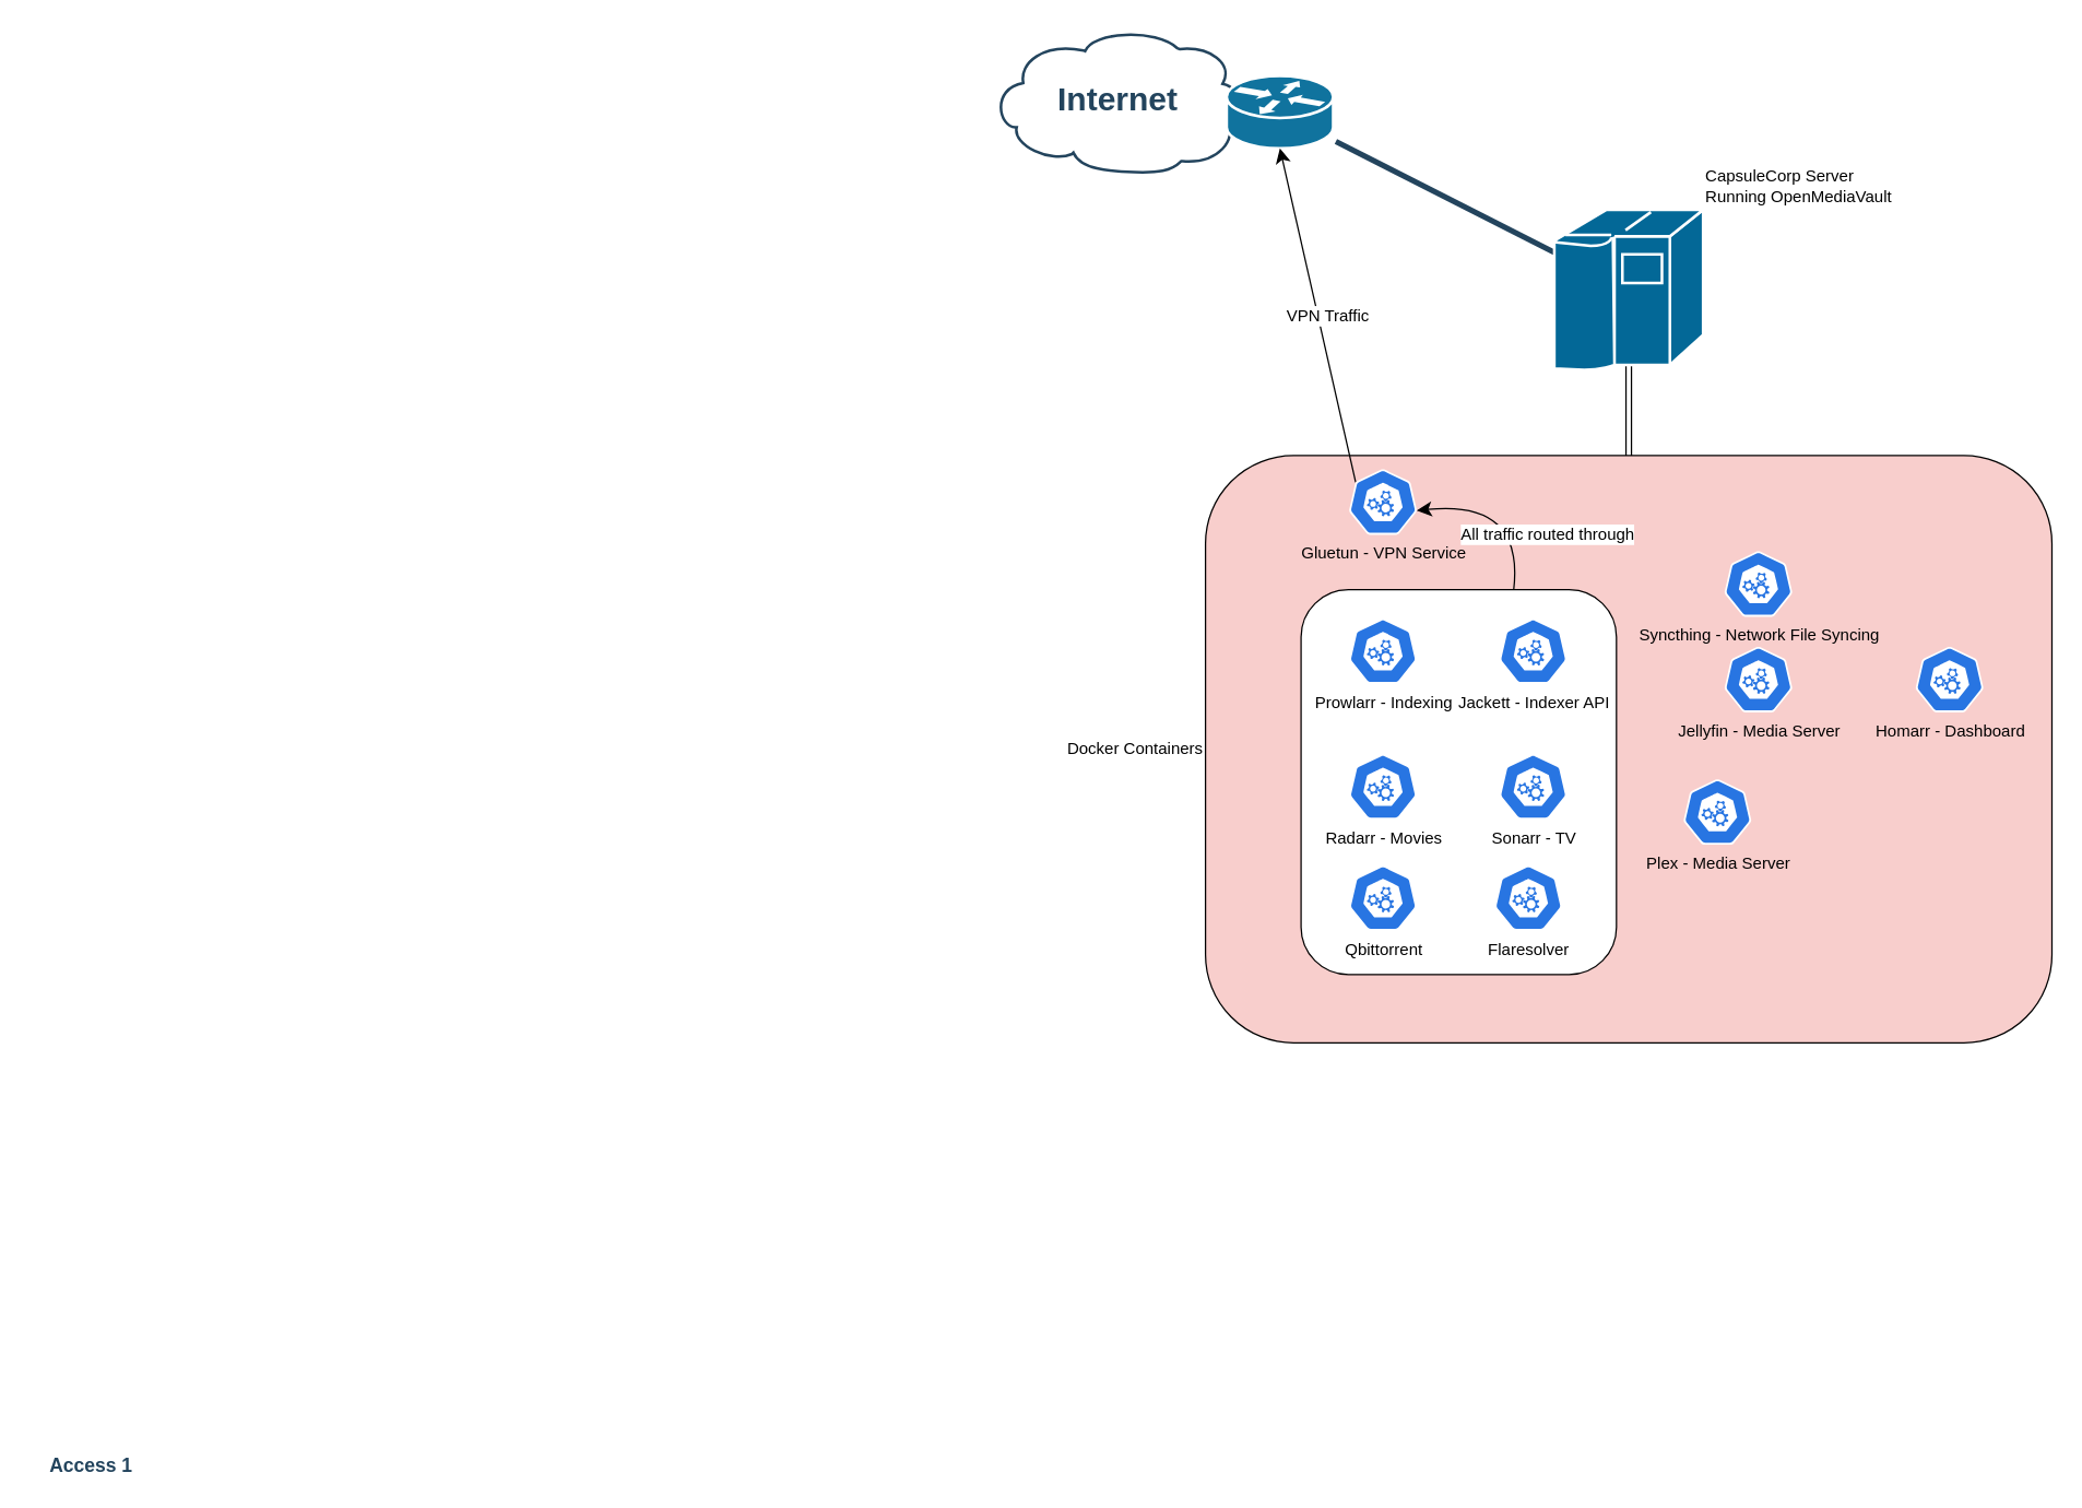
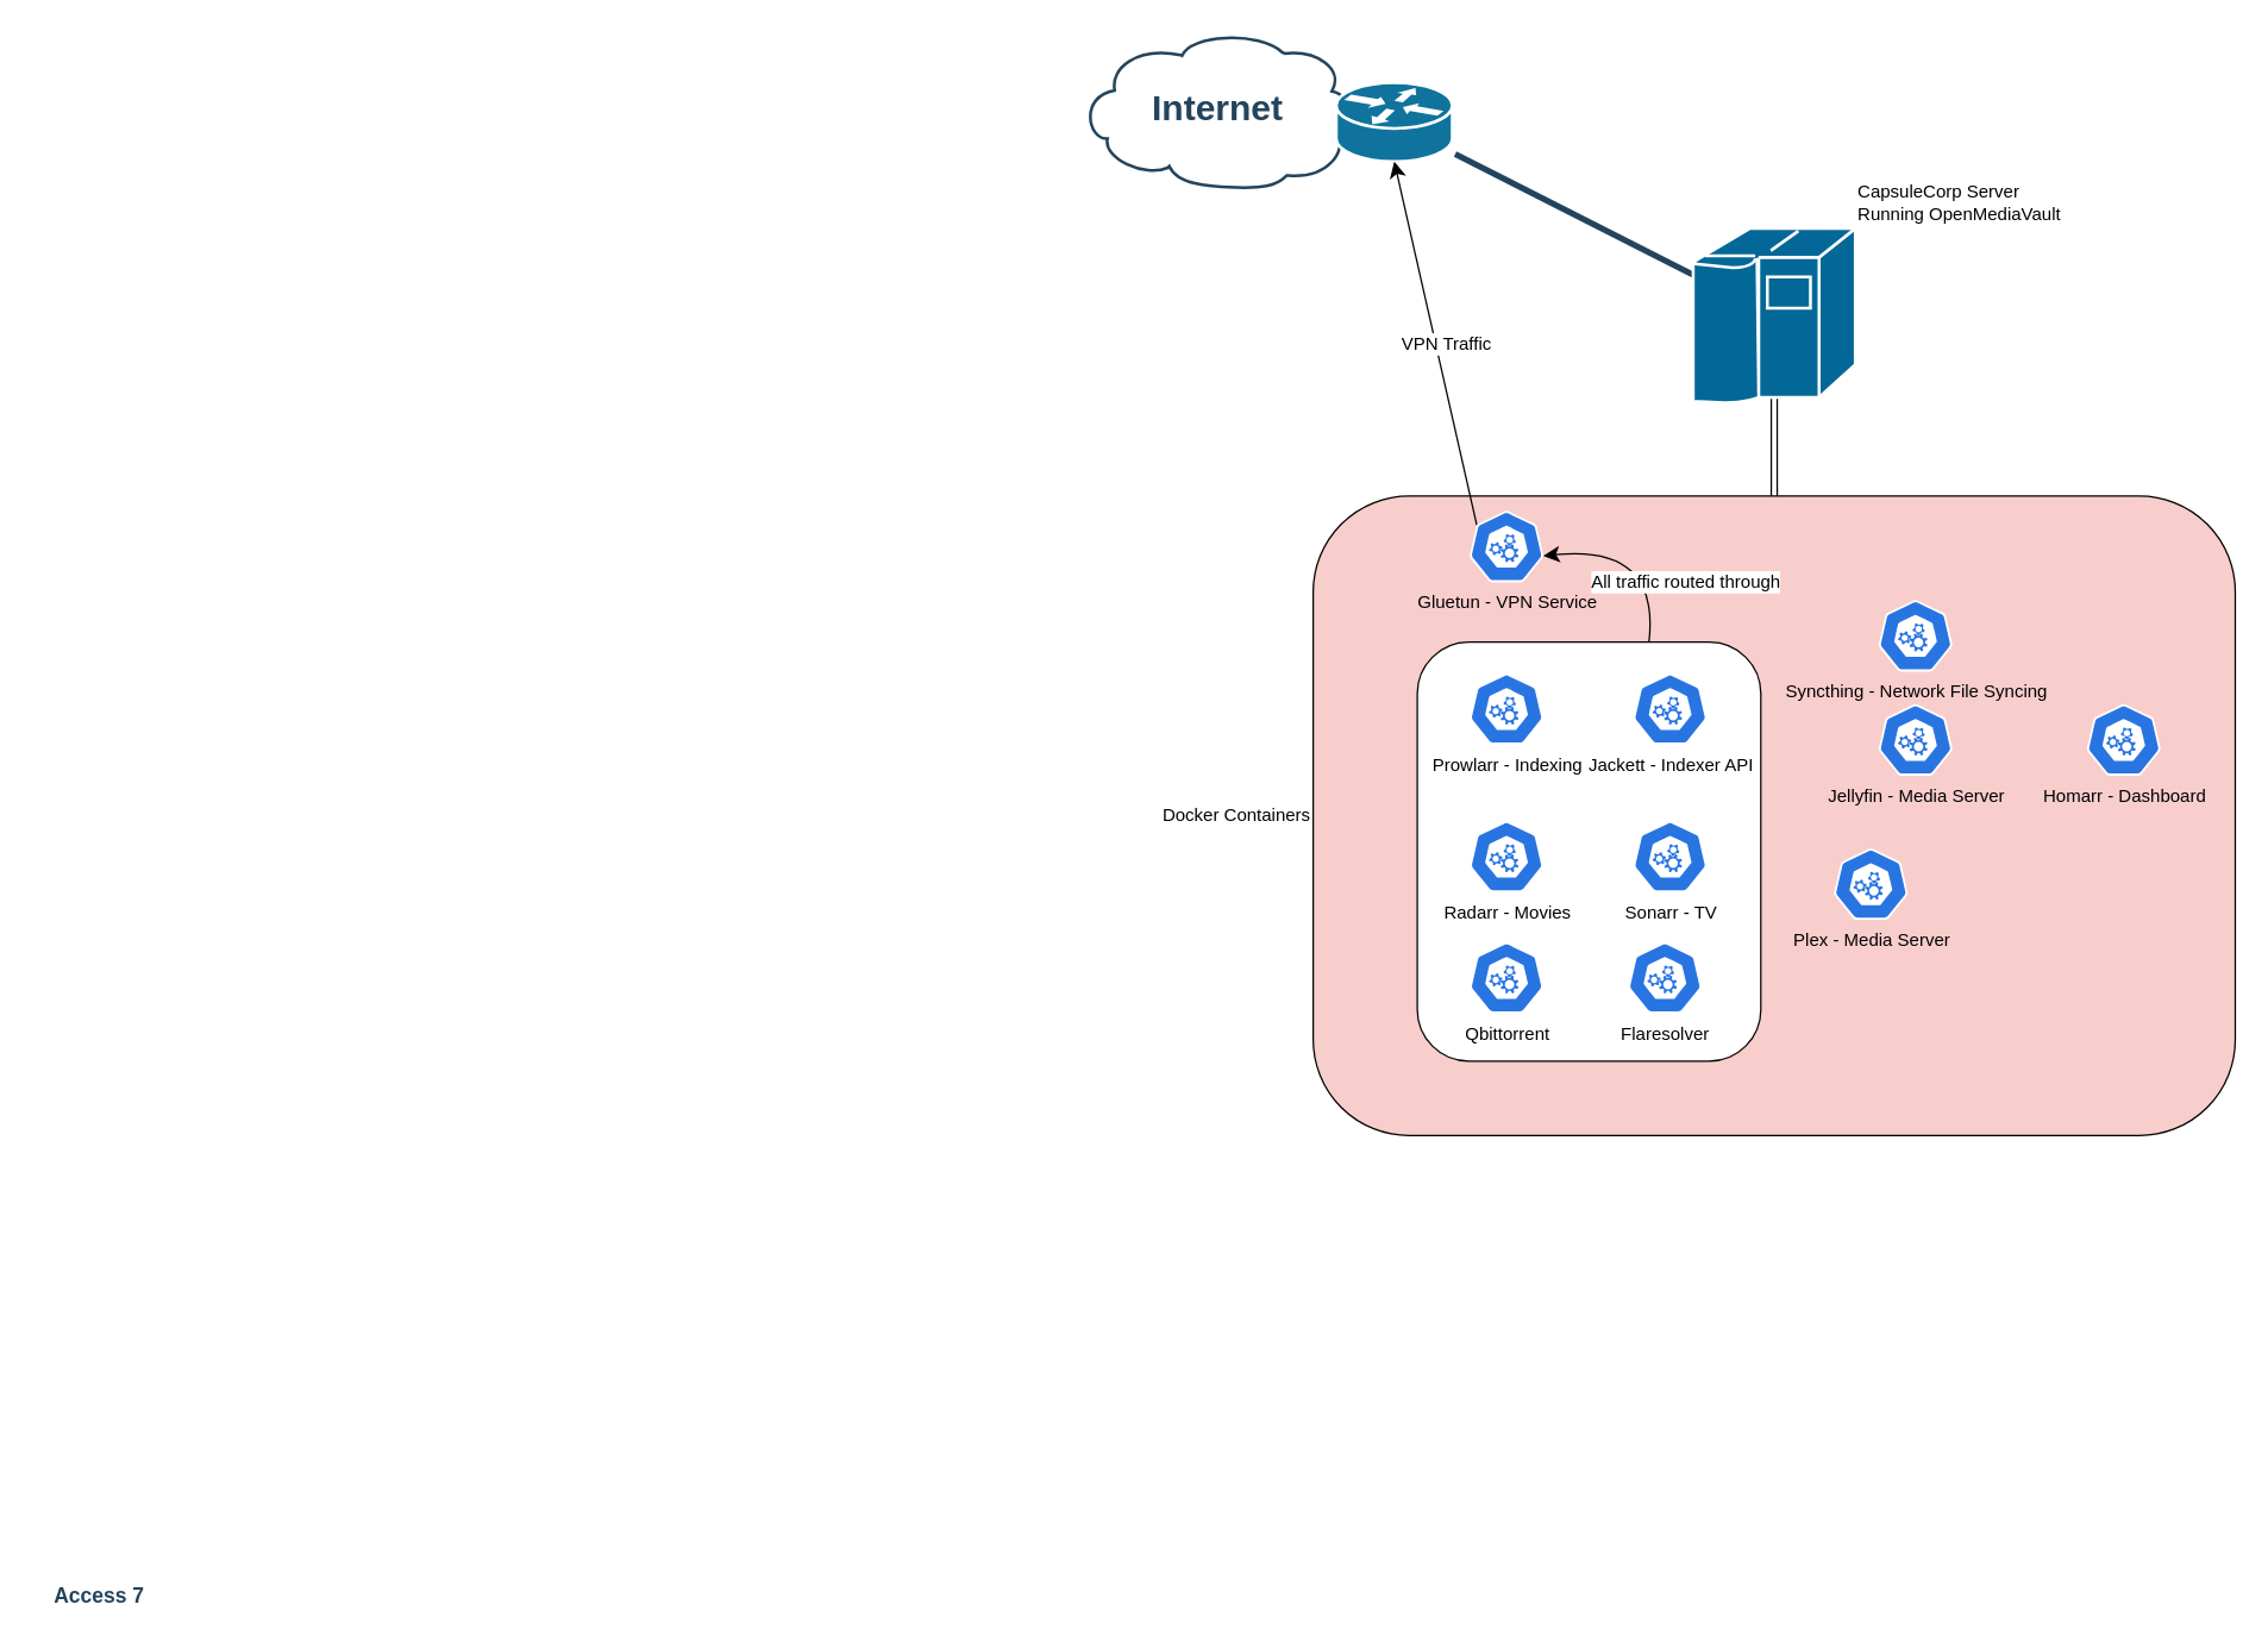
  <mxCell id="0" />
  <mxCell id="1" parent="0" />
  <mxCell id="2" value="Docker Containers" style="rounded=1;whiteSpace=wrap;html=1;labelPosition=left;verticalLabelPosition=middle;align=right;verticalAlign=middle;fillColor=#f8cecc;" vertex="1" parent="1"><mxGeometry x="882.5" y="333" width="620" height="430" as="geometry" /></mxCell>
  <mxCell id="3" value="Internet" style="shape=mxgraph.cisco.storage.cloud;html=1;dashed=0;strokeColor=#23445D;fillColor=#ffffff;strokeWidth=2;fontFamily=Helvetica;fontSize=24;fontColor=#23445D;align=center;fontStyle=1" parent="1" vertex="1"><mxGeometry x="725" y="20" width="186" height="106" as="geometry" /></mxCell>
  <mxCell id="4" value="" style="shape=mxgraph.cisco.routers.router;html=1;dashed=0;fillColor=#10739E;strokeColor=#ffffff;strokeWidth=2;verticalLabelPosition=bottom;verticalAlign=top;fontFamily=Helvetica;fontSize=36;fontColor=#FFB366" parent="1" vertex="1"><mxGeometry x="898" y="55" width="78" height="53" as="geometry" /></mxCell>
  <mxCell id="5" value="" style="elbow=horizontal;endArrow=none;html=1;strokeColor=#23445D;endFill=0;strokeWidth=4;rounded=1;" parent="1" source="8" edge="1"><mxGeometry width="100" height="100" relative="1" as="geometry"><mxPoint x="1085.831" y="185" as="sourcePoint" /><mxPoint x="978" y="103" as="targetPoint" /></mxGeometry></mxCell>
- <mxCell id="6" value="Access 1" style="rounded=1;whiteSpace=wrap;html=1;strokeColor=none;fillColor=none;fontSize=14;fontColor=#23445D;align=center;fontStyle=1" parent="1" vertex="1"><mxGeometry x="20" y="1063" width="93" height="19" as="geometry" /></mxCell>
+ <mxCell id="6" value="Access 7" style="rounded=1;whiteSpace=wrap;html=1;strokeColor=none;fillColor=none;fontSize=14;fontColor=#23445D;align=center;fontStyle=1" parent="1" vertex="1"><mxGeometry x="20" y="1063" width="93" height="19" as="geometry" /></mxCell>
  <mxCell id="7" style="edgeStyle=none;curved=1;rounded=0;orthogonalLoop=1;jettySize=auto;html=1;exitX=0.5;exitY=0.96;exitDx=0;exitDy=0;exitPerimeter=0;entryX=0.5;entryY=0;entryDx=0;entryDy=0;fontSize=12;shape=link;" edge="1" parent="1" source="8" target="2"><mxGeometry relative="1" as="geometry" /></mxCell>
  <mxCell id="8" value="CapsuleCorp Server&lt;br&gt;Running OpenMediaVault" style="shape=mxgraph.cisco.computers_and_peripherals.ibm_mainframe;sketch=0;html=1;pointerEvents=1;dashed=0;fillColor=#036897;strokeColor=#ffffff;strokeWidth=2;verticalLabelPosition=top;verticalAlign=bottom;align=left;outlineConnect=0;labelPosition=right;" vertex="1" parent="1"><mxGeometry x="1138" y="153" width="109" height="118" as="geometry" /></mxCell>
  <mxCell id="9" value="Plex - Media Server" style="aspect=fixed;sketch=0;html=1;dashed=0;whitespace=wrap;verticalLabelPosition=bottom;verticalAlign=top;fillColor=#2875E2;strokeColor=#ffffff;points=[[0.005,0.63,0],[0.1,0.2,0],[0.9,0.2,0],[0.5,0,0],[0.995,0.63,0],[0.72,0.99,0],[0.5,1,0],[0.28,0.99,0]];shape=mxgraph.kubernetes.icon2;prIcon=api" vertex="1" parent="1"><mxGeometry x="1232.5" y="570" width="50" height="48" as="geometry" /></mxCell>
  <mxCell id="10" value="Jellyfin - Media Server" style="aspect=fixed;sketch=0;html=1;dashed=0;whitespace=wrap;verticalLabelPosition=bottom;verticalAlign=top;fillColor=#2875E2;strokeColor=#ffffff;points=[[0.005,0.63,0],[0.1,0.2,0],[0.9,0.2,0],[0.5,0,0],[0.995,0.63,0],[0.72,0.99,0],[0.5,1,0],[0.28,0.99,0]];shape=mxgraph.kubernetes.icon2;prIcon=api" vertex="1" parent="1"><mxGeometry x="1262.5" y="473" width="50" height="48" as="geometry" /></mxCell>
  <mxCell id="11" value="Syncthing - Network File Syncing" style="aspect=fixed;sketch=0;html=1;dashed=0;whitespace=wrap;verticalLabelPosition=bottom;verticalAlign=top;fillColor=#2875E2;strokeColor=#ffffff;points=[[0.005,0.63,0],[0.1,0.2,0],[0.9,0.2,0],[0.5,0,0],[0.995,0.63,0],[0.72,0.99,0],[0.5,1,0],[0.28,0.99,0]];shape=mxgraph.kubernetes.icon2;prIcon=api" vertex="1" parent="1"><mxGeometry x="1262.5" y="403" width="50" height="48" as="geometry" /></mxCell>
  <mxCell id="12" value="Homarr - Dashboard" style="aspect=fixed;sketch=0;html=1;dashed=0;whitespace=wrap;verticalLabelPosition=bottom;verticalAlign=top;fillColor=#2875E2;strokeColor=#ffffff;points=[[0.005,0.63,0],[0.1,0.2,0],[0.9,0.2,0],[0.5,0,0],[0.995,0.63,0],[0.72,0.99,0],[0.5,1,0],[0.28,0.99,0]];shape=mxgraph.kubernetes.icon2;prIcon=api" vertex="1" parent="1"><mxGeometry x="1402.5" y="473" width="50" height="48" as="geometry" /></mxCell>
  <mxCell id="13" style="edgeStyle=none;curved=1;rounded=0;orthogonalLoop=1;jettySize=auto;html=1;exitX=0.1;exitY=0.2;exitDx=0;exitDy=0;exitPerimeter=0;entryX=0.5;entryY=1;entryDx=0;entryDy=0;entryPerimeter=0;fontSize=12;startSize=8;endSize=8;" edge="1" parent="1" source="18" target="4"><mxGeometry relative="1" as="geometry" /></mxCell>
  <mxCell id="14" value="VPN Traffic" style="edgeLabel;html=1;align=center;verticalAlign=middle;resizable=0;points=[];fontSize=12;" vertex="1" connectable="0" parent="13"><mxGeometry x="-0.013" y="-7" relative="1" as="geometry"><mxPoint as="offset" /></mxGeometry></mxCell>
  <mxCell id="15" value="" style="rounded=1;whiteSpace=wrap;html=1;" vertex="1" parent="1"><mxGeometry x="952.5" y="431.26" width="231" height="281.74" as="geometry" /></mxCell>
  <mxCell id="16" style="edgeStyle=none;curved=1;rounded=0;orthogonalLoop=1;jettySize=auto;html=1;fontSize=12;startSize=8;endSize=8;entryX=0.995;entryY=0.63;entryDx=0;entryDy=0;entryPerimeter=0;" edge="1" parent="1" target="18"><mxGeometry relative="1" as="geometry"><mxPoint x="1108.25" y="431.256" as="sourcePoint" /><mxPoint x="1063.5" y="376.096" as="targetPoint" /><Array as="points"><mxPoint x="1116" y="365.064" /></Array></mxGeometry></mxCell>
  <mxCell id="17" value="All traffic routed through" style="edgeLabel;html=1;align=center;verticalAlign=middle;resizable=0;points=[];fontSize=12;" vertex="1" connectable="0" parent="16"><mxGeometry x="-0.571" y="4" relative="1" as="geometry"><mxPoint x="25" y="-10" as="offset" /></mxGeometry></mxCell>
  <mxCell id="18" value="Gluetun - VPN Service" style="aspect=fixed;sketch=0;html=1;dashed=0;whitespace=wrap;verticalLabelPosition=bottom;verticalAlign=top;fillColor=#2875E2;strokeColor=#ffffff;points=[[0.005,0.63,0],[0.1,0.2,0],[0.9,0.2,0],[0.5,0,0],[0.995,0.63,0],[0.72,0.99,0],[0.5,1,0],[0.28,0.99,0]];shape=mxgraph.kubernetes.icon2;prIcon=api" vertex="1" parent="1"><mxGeometry x="987.5" y="343" width="50" height="48" as="geometry" /></mxCell>
  <mxCell id="19" value="Prowlarr - Indexing" style="aspect=fixed;sketch=0;html=1;dashed=0;whitespace=wrap;verticalLabelPosition=bottom;verticalAlign=top;fillColor=#2875E2;strokeColor=#ffffff;points=[[0.005,0.63,0],[0.1,0.2,0],[0.9,0.2,0],[0.5,0,0],[0.995,0.63,0],[0.72,0.99,0],[0.5,1,0],[0.28,0.99,0]];shape=mxgraph.kubernetes.icon2;prIcon=api" vertex="1" parent="1"><mxGeometry x="987.5" y="452.217" width="50" height="48" as="geometry" /></mxCell>
  <mxCell id="20" value="Sonarr - TV" style="aspect=fixed;sketch=0;html=1;dashed=0;whitespace=wrap;verticalLabelPosition=bottom;verticalAlign=top;fillColor=#2875E2;strokeColor=#ffffff;points=[[0.005,0.63,0],[0.1,0.2,0],[0.9,0.2,0],[0.5,0,0],[0.995,0.63,0],[0.72,0.99,0],[0.5,1,0],[0.28,0.99,0]];shape=mxgraph.kubernetes.icon2;prIcon=api" vertex="1" parent="1"><mxGeometry x="1097.5" y="551.505" width="50" height="48" as="geometry" /></mxCell>
  <mxCell id="21" value="Radarr - Movies" style="aspect=fixed;sketch=0;html=1;dashed=0;whitespace=wrap;verticalLabelPosition=bottom;verticalAlign=top;fillColor=#2875E2;strokeColor=#ffffff;points=[[0.005,0.63,0],[0.1,0.2,0],[0.9,0.2,0],[0.5,0,0],[0.995,0.63,0],[0.72,0.99,0],[0.5,1,0],[0.28,0.99,0]];shape=mxgraph.kubernetes.icon2;prIcon=api" vertex="1" parent="1"><mxGeometry x="987.5" y="551.505" width="50" height="48" as="geometry" /></mxCell>
  <mxCell id="22" value="Jackett - Indexer API" style="aspect=fixed;sketch=0;html=1;dashed=0;whitespace=wrap;verticalLabelPosition=bottom;verticalAlign=top;fillColor=#2875E2;strokeColor=#ffffff;points=[[0.005,0.63,0],[0.1,0.2,0],[0.9,0.2,0],[0.5,0,0],[0.995,0.63,0],[0.72,0.99,0],[0.5,1,0],[0.28,0.99,0]];shape=mxgraph.kubernetes.icon2;prIcon=api" vertex="1" parent="1"><mxGeometry x="1097.5" y="452.217" width="50" height="48" as="geometry" /></mxCell>
  <mxCell id="23" value="Qbittorrent" style="aspect=fixed;sketch=0;html=1;dashed=0;whitespace=wrap;verticalLabelPosition=bottom;verticalAlign=top;fillColor=#2875E2;strokeColor=#ffffff;points=[[0.005,0.63,0],[0.1,0.2,0],[0.9,0.2,0],[0.5,0,0],[0.995,0.63,0],[0.72,0.99,0],[0.5,1,0],[0.28,0.99,0]];shape=mxgraph.kubernetes.icon2;prIcon=api" vertex="1" parent="1"><mxGeometry x="987.5" y="632.995" width="50" height="48" as="geometry" /></mxCell>
  <mxCell id="24" value="Flaresolver" style="aspect=fixed;sketch=0;html=1;dashed=0;whitespace=wrap;verticalLabelPosition=bottom;verticalAlign=top;fillColor=#2875E2;strokeColor=#ffffff;points=[[0.005,0.63,0],[0.1,0.2,0],[0.9,0.2,0],[0.5,0,0],[0.995,0.63,0],[0.72,0.99,0],[0.5,1,0],[0.28,0.99,0]];shape=mxgraph.kubernetes.icon2;prIcon=api" vertex="1" parent="1"><mxGeometry x="1094" y="632.995" width="50" height="48" as="geometry" /></mxCell>
